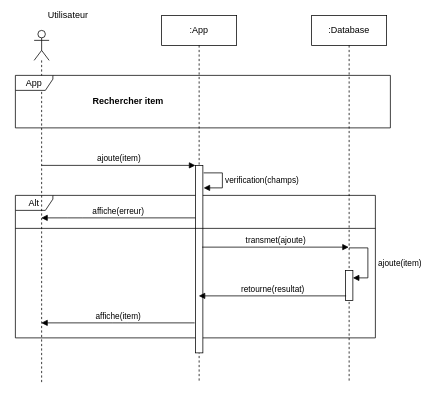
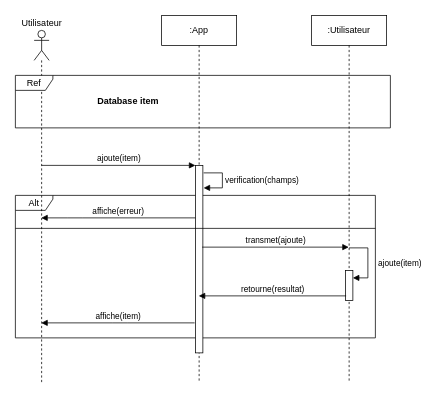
  <mxCell id="0" />
  <mxCell id="1" parent="0" />
  <mxCell id="2" value="Alt" style="shape=umlFrame;whiteSpace=wrap;html=1;width=50;height=20;" vertex="1" parent="1"><mxGeometry x="20" y="260" width="480" height="190" as="geometry" /></mxCell>
  <mxCell id="3" value="" style="shape=umlLifeline;participant=umlActor;perimeter=lifelinePerimeter;whiteSpace=wrap;html=1;container=1;collapsible=0;recursiveResize=0;verticalAlign=top;spacingTop=36;outlineConnect=0;" vertex="1" parent="1"><mxGeometry x="45" y="40" width="20" height="470" as="geometry" /></mxCell>
- <mxCell id="4" value="Utilisateur" style="text;html=1;align=center;verticalAlign=middle;resizable=0;points=[];autosize=1;" vertex="1" parent="1"><mxGeometry x="55" y="10" width="70" height="20" as="geometry" /></mxCell>
+ <mxCell id="4" value="Utilisateur" style="text;html=1;align=center;verticalAlign=middle;resizable=0;points=[];autosize=1;" vertex="1" parent="1"><mxGeometry x="20" y="20" width="70" height="20" as="geometry" /></mxCell>
  <mxCell id="5" value=":App" style="shape=umlLifeline;perimeter=lifelinePerimeter;whiteSpace=wrap;html=1;container=1;collapsible=0;recursiveResize=0;outlineConnect=0;" vertex="1" parent="1"><mxGeometry x="215" y="20" width="100" height="490" as="geometry" /></mxCell>
  <mxCell id="6" value="" style="html=1;points=[];perimeter=orthogonalPerimeter;" vertex="1" parent="5"><mxGeometry x="45" y="200" width="10" height="250" as="geometry" /></mxCell>
- <mxCell id="7" value=":Database" style="shape=umlLifeline;perimeter=lifelinePerimeter;whiteSpace=wrap;html=1;container=1;collapsible=0;recursiveResize=0;outlineConnect=0;" vertex="1" parent="1"><mxGeometry x="415" y="20" width="100" height="490" as="geometry" /></mxCell>
+ <mxCell id="7" value=":Utilisateur" style="shape=umlLifeline;perimeter=lifelinePerimeter;whiteSpace=wrap;html=1;container=1;collapsible=0;recursiveResize=0;outlineConnect=0;" vertex="1" parent="1"><mxGeometry x="415" y="20" width="100" height="490" as="geometry" /></mxCell>
  <mxCell id="8" value="" style="html=1;points=[];perimeter=orthogonalPerimeter;" vertex="1" parent="7"><mxGeometry x="45" y="340" width="10" height="40" as="geometry" /></mxCell>
  <mxCell id="9" value="ajoute(item)" style="edgeStyle=orthogonalEdgeStyle;html=1;align=left;spacingLeft=2;endArrow=block;rounded=0;" edge="1" parent="7"><mxGeometry x="0.059" y="10" relative="1" as="geometry"><mxPoint x="50" y="310" as="sourcePoint" /><Array as="points"><mxPoint x="75" y="310" /><mxPoint x="75" y="350" /><mxPoint x="55" y="350" /></Array><mxPoint x="55" y="350" as="targetPoint" /><mxPoint as="offset" /></mxGeometry></mxCell>
- <mxCell id="10" value="App" style="shape=umlFrame;whiteSpace=wrap;html=1;width=50;height=20;" vertex="1" parent="1"><mxGeometry x="20" y="100" width="500" height="70" as="geometry" /></mxCell>
+ <mxCell id="10" value="Ref" style="shape=umlFrame;whiteSpace=wrap;html=1;width=50;height=20;" vertex="1" parent="1"><mxGeometry x="20" y="100" width="500" height="70" as="geometry" /></mxCell>
  <mxCell id="11" value="ajoute(item)" style="html=1;verticalAlign=bottom;endArrow=block;entryX=0;entryY=0;" edge="1" target="6" parent="1"><mxGeometry relative="1" as="geometry"><mxPoint x="55" y="220" as="sourcePoint" /></mxGeometry></mxCell>
  <mxCell id="12" value="transmet(ajoute)" style="html=1;verticalAlign=bottom;endArrow=block;exitX=0.9;exitY=0.436;exitDx=0;exitDy=0;exitPerimeter=0;" edge="1" target="7" parent="1" source="6"><mxGeometry relative="1" as="geometry"><mxPoint x="271" y="290" as="sourcePoint" /><mxPoint x="451.5" y="280" as="targetPoint" /><Array as="points"><mxPoint x="367" y="329" /></Array></mxGeometry></mxCell>
  <mxCell id="13" value="retourne(resultat)" style="html=1;verticalAlign=bottom;endArrow=block;exitX=0.1;exitY=0.85;exitDx=0;exitDy=0;exitPerimeter=0;" edge="1" target="5" parent="1" source="8"><mxGeometry relative="1" as="geometry"><mxPoint x="460" y="431.25" as="sourcePoint" /><mxPoint x="280" y="366" as="targetPoint" /><Array as="points" /></mxGeometry></mxCell>
  <mxCell id="14" value="affiche(item)" style="html=1;verticalAlign=bottom;endArrow=block;exitX=-0.1;exitY=0.84;exitDx=0;exitDy=0;exitPerimeter=0;" edge="1" target="3" parent="1" source="6"><mxGeometry relative="1" as="geometry"><mxPoint x="270" y="390" as="sourcePoint" /><mxPoint x="65.5" y="390" as="targetPoint" /><Array as="points"><mxPoint x="160" y="430" /></Array></mxGeometry></mxCell>
- <mxCell id="15" value="Rechercher item" style="text;html=1;align=center;verticalAlign=middle;resizable=0;points=[];autosize=1;fontStyle=1" vertex="1" parent="1"><mxGeometry x="115" y="125" width="110" height="20" as="geometry" /></mxCell>
+ <mxCell id="15" value="Database item" style="text;html=1;align=center;verticalAlign=middle;resizable=0;points=[];autosize=1;fontStyle=1" vertex="1" parent="1"><mxGeometry x="115" y="125" width="110" height="20" as="geometry" /></mxCell>
  <mxCell id="16" value="" style="line;strokeWidth=1;fillColor=none;align=left;verticalAlign=middle;spacingTop=-1;spacingLeft=3;spacingRight=3;rotatable=0;labelPosition=right;points=[];portConstraint=eastwest;" vertex="1" parent="1"><mxGeometry x="20" y="300" width="480" height="8" as="geometry" /></mxCell>
  <mxCell id="17" value="verification(champs)" style="edgeStyle=orthogonalEdgeStyle;html=1;align=left;spacingLeft=2;endArrow=block;rounded=0;" edge="1" parent="1"><mxGeometry relative="1" as="geometry"><mxPoint x="271" y="230" as="sourcePoint" /><Array as="points"><mxPoint x="296" y="230" /></Array><mxPoint x="271" y="250" as="targetPoint" /></mxGeometry></mxCell>
  <mxCell id="18" value="affiche(erreur)" style="html=1;verticalAlign=bottom;endArrow=block;" edge="1" parent="1" source="6" target="3"><mxGeometry relative="1" as="geometry"><mxPoint x="259" y="330" as="sourcePoint" /><mxPoint x="65" y="281" as="targetPoint" /><Array as="points"><mxPoint x="100" y="290" /></Array></mxGeometry></mxCell>
